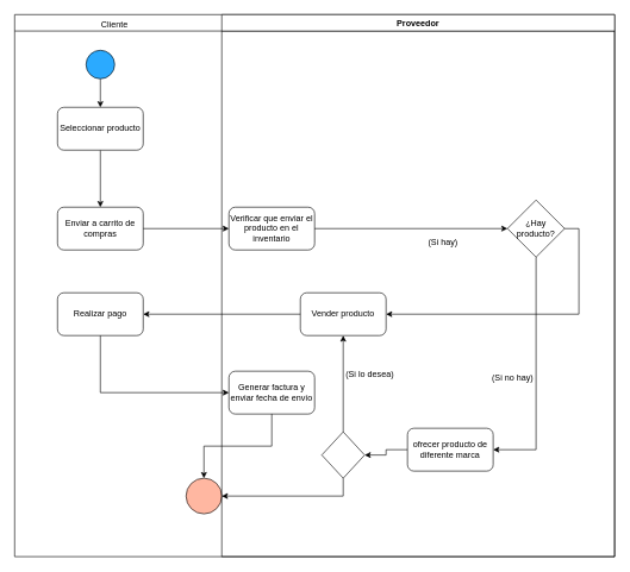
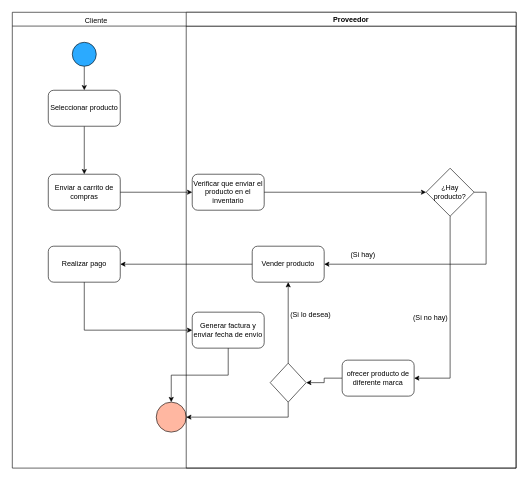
  <mxCell id="0" />
  <mxCell id="1" parent="0" />
  <mxCell id="2" value="" style="swimlane;whiteSpace=wrap;html=1;" vertex="1" parent="1"><mxGeometry x="20" y="20" width="840" height="760" as="geometry" /></mxCell>
  <mxCell id="3" style="edgeStyle=orthogonalEdgeStyle;rounded=0;orthogonalLoop=1;jettySize=auto;html=1;exitX=0.5;exitY=1;exitDx=0;exitDy=0;" edge="1" parent="2" source="4" target="6"><mxGeometry relative="1" as="geometry" /></mxCell>
  <mxCell id="4" value="" style="ellipse;whiteSpace=wrap;html=1;aspect=fixed;fillColor=#2BAAFF;" vertex="1" parent="2"><mxGeometry x="100" y="50" width="40" height="40" as="geometry" /></mxCell>
  <mxCell id="5" style="edgeStyle=orthogonalEdgeStyle;rounded=0;orthogonalLoop=1;jettySize=auto;html=1;exitX=0.5;exitY=1;exitDx=0;exitDy=0;" edge="1" parent="2" source="6" target="7"><mxGeometry relative="1" as="geometry" /></mxCell>
  <mxCell id="6" value="&lt;font style=&quot;vertical-align: inherit;&quot;&gt;&lt;font style=&quot;vertical-align: inherit;&quot;&gt;Seleccionar producto&lt;/font&gt;&lt;/font&gt;" style="rounded=1;whiteSpace=wrap;html=1;" vertex="1" parent="2"><mxGeometry x="60" y="130" width="120" height="60" as="geometry" /></mxCell>
  <mxCell id="7" value="&lt;font style=&quot;vertical-align: inherit;&quot;&gt;&lt;font style=&quot;vertical-align: inherit;&quot;&gt;Enviar a carrito de compras&lt;/font&gt;&lt;/font&gt;" style="rounded=1;whiteSpace=wrap;html=1;" vertex="1" parent="2"><mxGeometry x="60" y="270" width="120" height="60" as="geometry" /></mxCell>
  <mxCell id="8" value="&lt;font style=&quot;vertical-align: inherit;&quot;&gt;&lt;font style=&quot;vertical-align: inherit;&quot;&gt;Realizar pago&lt;/font&gt;&lt;/font&gt;" style="rounded=1;whiteSpace=wrap;html=1;" vertex="1" parent="2"><mxGeometry x="60" y="390" width="120" height="60" as="geometry" /></mxCell>
  <mxCell id="9" value="" style="ellipse;whiteSpace=wrap;html=1;aspect=fixed;fillColor=#FFB7A1;" vertex="1" parent="2"><mxGeometry x="240" y="650" width="50" height="50" as="geometry" /></mxCell>
  <mxCell id="10" value="&lt;font style=&quot;vertical-align: inherit;&quot;&gt;&lt;font style=&quot;vertical-align: inherit;&quot;&gt;Proveedor&lt;/font&gt;&lt;/font&gt;" style="swimlane;whiteSpace=wrap;html=1;" vertex="1" parent="2"><mxGeometry x="290" width="550" height="760" as="geometry" /></mxCell>
  <mxCell id="11" value="&lt;font style=&quot;vertical-align: inherit;&quot;&gt;&lt;font style=&quot;vertical-align: inherit;&quot;&gt;Vender producto&lt;/font&gt;&lt;/font&gt;" style="rounded=1;whiteSpace=wrap;html=1;" vertex="1" parent="10"><mxGeometry x="110" y="390" width="120" height="60" as="geometry" /></mxCell>
- <mxCell id="12" value="&lt;font style=&quot;vertical-align: inherit;&quot;&gt;&lt;font style=&quot;vertical-align: inherit;&quot;&gt;(Si hay)&lt;/font&gt;&lt;/font&gt;" style="text;html=1;align=center;verticalAlign=middle;whiteSpace=wrap;rounded=0;" vertex="1" parent="10"><mxGeometry x="280" y="305" width="60" height="30" as="geometry" /></mxCell>
+ <mxCell id="12" value="&lt;font style=&quot;vertical-align: inherit;&quot;&gt;&lt;font style=&quot;vertical-align: inherit;&quot;&gt;(Si hay)&lt;/font&gt;&lt;/font&gt;" style="text;html=1;align=center;verticalAlign=middle;whiteSpace=wrap;rounded=0;" vertex="1" parent="10"><mxGeometry x="265" y="390" width="60" height="30" as="geometry" /></mxCell>
  <mxCell id="13" style="edgeStyle=orthogonalEdgeStyle;rounded=0;orthogonalLoop=1;jettySize=auto;html=1;exitX=0;exitY=0.5;exitDx=0;exitDy=0;entryX=1;entryY=0.5;entryDx=0;entryDy=0;" edge="1" parent="10" source="14" target="23"><mxGeometry relative="1" as="geometry" /></mxCell>
  <mxCell id="14" value="&lt;font style=&quot;vertical-align: inherit;&quot;&gt;&lt;font style=&quot;vertical-align: inherit;&quot;&gt;ofrecer producto de diferente marca&lt;/font&gt;&lt;/font&gt;" style="rounded=1;whiteSpace=wrap;html=1;" vertex="1" parent="10"><mxGeometry x="260" y="580" width="120" height="60" as="geometry" /></mxCell>
  <mxCell id="15" value="&lt;font style=&quot;vertical-align: inherit;&quot;&gt;&lt;font style=&quot;vertical-align: inherit;&quot;&gt;¿Hay producto?&lt;/font&gt;&lt;/font&gt;" style="rhombus;whiteSpace=wrap;html=1;" vertex="1" parent="10"><mxGeometry x="400" y="260" width="80" height="80" as="geometry" /></mxCell>
  <mxCell id="16" style="edgeStyle=orthogonalEdgeStyle;rounded=0;orthogonalLoop=1;jettySize=auto;html=1;exitX=1;exitY=0.5;exitDx=0;exitDy=0;entryX=1;entryY=0.5;entryDx=0;entryDy=0;" edge="1" parent="10" source="15" target="11"><mxGeometry relative="1" as="geometry" /></mxCell>
  <mxCell id="17" style="edgeStyle=orthogonalEdgeStyle;rounded=0;orthogonalLoop=1;jettySize=auto;html=1;exitX=0.5;exitY=1;exitDx=0;exitDy=0;entryX=1;entryY=0.5;entryDx=0;entryDy=0;" edge="1" parent="10" source="15" target="14"><mxGeometry relative="1" as="geometry" /></mxCell>
  <mxCell id="18" value="&lt;font style=&quot;vertical-align: inherit;&quot;&gt;&lt;font style=&quot;vertical-align: inherit;&quot;&gt;&lt;font style=&quot;vertical-align: inherit;&quot;&gt;&lt;font style=&quot;vertical-align: inherit;&quot;&gt;(Si no hay)&lt;/font&gt;&lt;/font&gt;&lt;/font&gt;&lt;/font&gt;" style="text;html=1;align=center;verticalAlign=middle;whiteSpace=wrap;rounded=0;" vertex="1" parent="10"><mxGeometry x="370" y="495" width="75" height="30" as="geometry" /></mxCell>
  <mxCell id="19" value="&lt;font style=&quot;vertical-align: inherit;&quot;&gt;&lt;font style=&quot;vertical-align: inherit;&quot;&gt;Verificar que enviar el producto en el inventario&lt;/font&gt;&lt;/font&gt;" style="rounded=1;whiteSpace=wrap;html=1;" vertex="1" parent="10"><mxGeometry x="10" y="270" width="120" height="60" as="geometry" /></mxCell>
  <mxCell id="20" style="edgeStyle=orthogonalEdgeStyle;rounded=0;orthogonalLoop=1;jettySize=auto;html=1;exitX=1;exitY=0.5;exitDx=0;exitDy=0;entryX=0;entryY=0.5;entryDx=0;entryDy=0;" edge="1" parent="10" source="19" target="15"><mxGeometry relative="1" as="geometry" /></mxCell>
  <mxCell id="21" value="&lt;font style=&quot;vertical-align: inherit;&quot;&gt;&lt;font style=&quot;vertical-align: inherit;&quot;&gt;&lt;font style=&quot;vertical-align: inherit;&quot;&gt;&lt;font style=&quot;vertical-align: inherit;&quot;&gt;Generar factura y enviar fecha de envío&lt;/font&gt;&lt;/font&gt;&lt;/font&gt;&lt;/font&gt;" style="rounded=1;whiteSpace=wrap;html=1;" vertex="1" parent="10"><mxGeometry x="10" y="500" width="120" height="60" as="geometry" /></mxCell>
  <mxCell id="22" style="edgeStyle=orthogonalEdgeStyle;rounded=0;orthogonalLoop=1;jettySize=auto;html=1;exitX=0.5;exitY=0;exitDx=0;exitDy=0;entryX=0.5;entryY=1;entryDx=0;entryDy=0;" edge="1" parent="10" source="23" target="11"><mxGeometry relative="1" as="geometry" /></mxCell>
  <mxCell id="23" value="" style="rhombus;whiteSpace=wrap;html=1;" vertex="1" parent="10"><mxGeometry x="140" y="585" width="60" height="65" as="geometry" /></mxCell>
  <mxCell id="24" value="&lt;font style=&quot;vertical-align: inherit;&quot;&gt;&lt;font style=&quot;vertical-align: inherit;&quot;&gt;&lt;font style=&quot;vertical-align: inherit;&quot;&gt;&lt;font style=&quot;vertical-align: inherit;&quot;&gt;&lt;font style=&quot;vertical-align: inherit;&quot;&gt;&lt;font style=&quot;vertical-align: inherit;&quot;&gt;&lt;font style=&quot;vertical-align: inherit;&quot;&gt;&lt;font style=&quot;vertical-align: inherit;&quot;&gt;&lt;font style=&quot;vertical-align: inherit;&quot;&gt;&lt;font style=&quot;vertical-align: inherit;&quot;&gt;(Si lo desea)&lt;/font&gt;&lt;/font&gt;&lt;/font&gt;&lt;/font&gt;&lt;/font&gt;&lt;/font&gt;&lt;/font&gt;&lt;/font&gt;&lt;/font&gt;&lt;/font&gt;" style="text;html=1;align=center;verticalAlign=middle;whiteSpace=wrap;rounded=0;" vertex="1" parent="10"><mxGeometry x="170" y="490" width="75" height="30" as="geometry" /></mxCell>
  <mxCell id="25" style="edgeStyle=orthogonalEdgeStyle;rounded=0;orthogonalLoop=1;jettySize=auto;html=1;exitX=0;exitY=0.5;exitDx=0;exitDy=0;entryX=1;entryY=0.5;entryDx=0;entryDy=0;" edge="1" parent="2" source="11" target="8"><mxGeometry relative="1" as="geometry" /></mxCell>
  <mxCell id="26" style="edgeStyle=orthogonalEdgeStyle;rounded=0;orthogonalLoop=1;jettySize=auto;html=1;exitX=1;exitY=0.5;exitDx=0;exitDy=0;entryX=0;entryY=0.5;entryDx=0;entryDy=0;" edge="1" parent="2" source="7" target="19"><mxGeometry relative="1" as="geometry" /></mxCell>
  <mxCell id="27" style="edgeStyle=orthogonalEdgeStyle;rounded=0;orthogonalLoop=1;jettySize=auto;html=1;exitX=0.5;exitY=1;exitDx=0;exitDy=0;entryX=0;entryY=0.5;entryDx=0;entryDy=0;" edge="1" parent="2" source="8" target="21"><mxGeometry relative="1" as="geometry" /></mxCell>
  <mxCell id="28" style="edgeStyle=orthogonalEdgeStyle;rounded=0;orthogonalLoop=1;jettySize=auto;html=1;exitX=0.5;exitY=1;exitDx=0;exitDy=0;entryX=0.5;entryY=0;entryDx=0;entryDy=0;" edge="1" parent="2" source="21" target="9"><mxGeometry relative="1" as="geometry" /></mxCell>
  <mxCell id="29" style="edgeStyle=orthogonalEdgeStyle;rounded=0;orthogonalLoop=1;jettySize=auto;html=1;exitX=0.5;exitY=1;exitDx=0;exitDy=0;" edge="1" parent="2" source="23" target="9"><mxGeometry relative="1" as="geometry" /></mxCell>
  <mxCell id="30" value="&lt;font style=&quot;vertical-align: inherit;&quot;&gt;&lt;font style=&quot;vertical-align: inherit;&quot;&gt;Cliente&lt;/font&gt;&lt;/font&gt;" style="text;html=1;align=center;verticalAlign=middle;whiteSpace=wrap;rounded=0;" vertex="1" parent="1"><mxGeometry x="130" y="20" width="60" height="30" as="geometry" /></mxCell>
